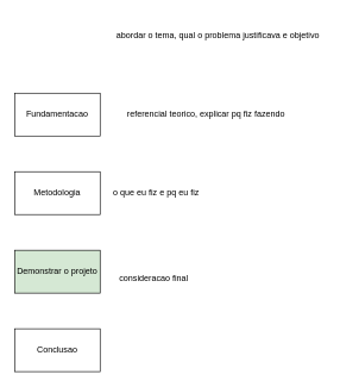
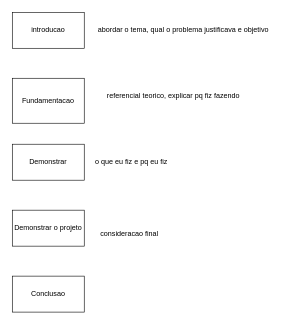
  <mxCell id="0" />
  <mxCell id="1" parent="0" />
- <mxCell id="3" value="Fundamentacao" style="rounded=0;whiteSpace=wrap;html=1;" parent="1" vertex="1"><mxGeometry x="20" y="130" width="120" height="60" as="geometry" /></mxCell>
+ <mxCell id="2" value="introducao" style="rounded=0;whiteSpace=wrap;html=1;" parent="1" vertex="1"><mxGeometry x="20" y="20" width="120" height="60" as="geometry" /></mxCell>
+ <mxCell id="3" value="Fundamentacao" style="rounded=0;whiteSpace=wrap;html=1;" parent="1" vertex="1"><mxGeometry x="20" y="130" width="120" height="75" as="geometry" /></mxCell>
  <mxCell id="4" value="referencial teorico, explicar pq fiz fazendo&amp;nbsp;" style="text;html=1;align=center;verticalAlign=middle;resizable=0;points=[];autosize=1;strokeColor=none;fillColor=none;" parent="1" vertex="1"><mxGeometry x="160" y="150" width="260" height="20" as="geometry" /></mxCell>
- <mxCell id="5" value="Metodologia" style="rounded=0;whiteSpace=wrap;html=1;" parent="1" vertex="1"><mxGeometry x="20" y="240" width="120" height="60" as="geometry" /></mxCell>
+ <mxCell id="5" value="Demonstrar" style="rounded=0;whiteSpace=wrap;html=1;" parent="1" vertex="1"><mxGeometry x="20" y="240" width="120" height="60" as="geometry" /></mxCell>
  <mxCell id="6" value="o que eu fiz e pq eu fiz&amp;nbsp;" style="text;html=1;align=center;verticalAlign=middle;resizable=0;points=[];autosize=1;strokeColor=none;fillColor=none;" parent="1" vertex="1"><mxGeometry x="150" y="260" width="140" height="20" as="geometry" /></mxCell>
- <mxCell id="7" value="Demonstrar o projeto" style="rounded=0;whiteSpace=wrap;html=1;fillColor=#d5e8d4;" parent="1" vertex="1"><mxGeometry x="20" y="350" width="120" height="60" as="geometry" /></mxCell>
+ <mxCell id="7" value="Demonstrar o projeto" style="rounded=0;whiteSpace=wrap;html=1;" parent="1" vertex="1"><mxGeometry x="20" y="350" width="120" height="60" as="geometry" /></mxCell>
  <mxCell id="8" value="Conclusao" style="rounded=0;whiteSpace=wrap;html=1;" parent="1" vertex="1"><mxGeometry x="20" y="460" width="120" height="60" as="geometry" /></mxCell>
  <mxCell id="9" value="consideracao final" style="text;html=1;align=center;verticalAlign=middle;resizable=0;points=[];autosize=1;strokeColor=none;fillColor=none;" parent="1" vertex="1"><mxGeometry x="160" y="380" width="110" height="20" as="geometry" /></mxCell>
  <mxCell id="10" value="abordar o tema, qual o problema justificava e objetivo" style="text;html=1;align=center;verticalAlign=middle;resizable=0;points=[];autosize=1;strokeColor=none;fillColor=none;" parent="1" vertex="1"><mxGeometry x="155" y="40" width="300" height="20" as="geometry" /></mxCell>
